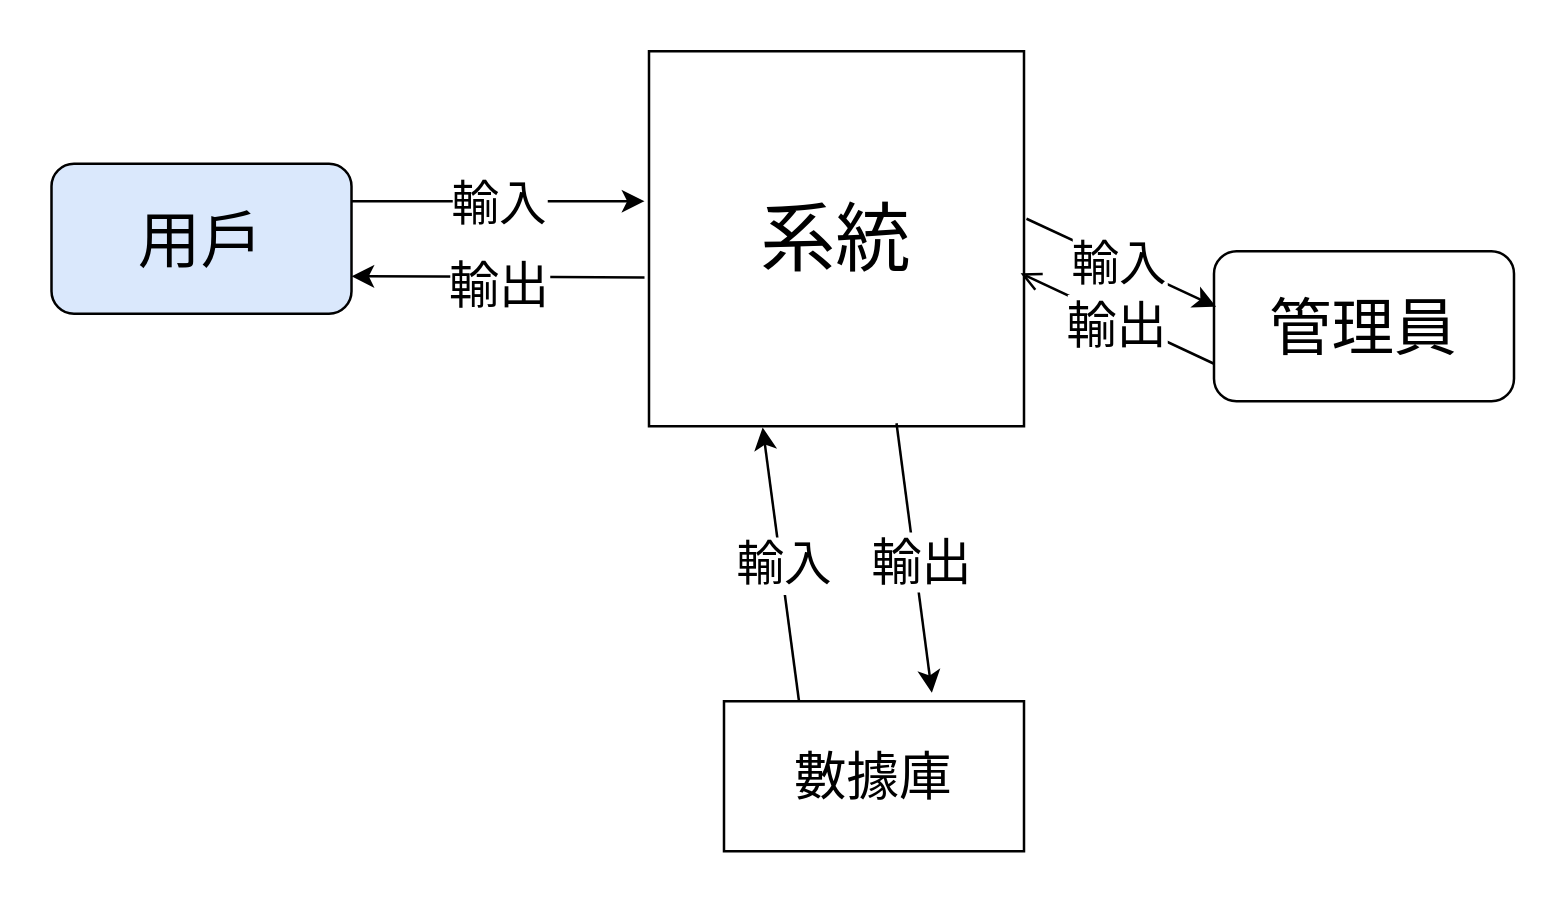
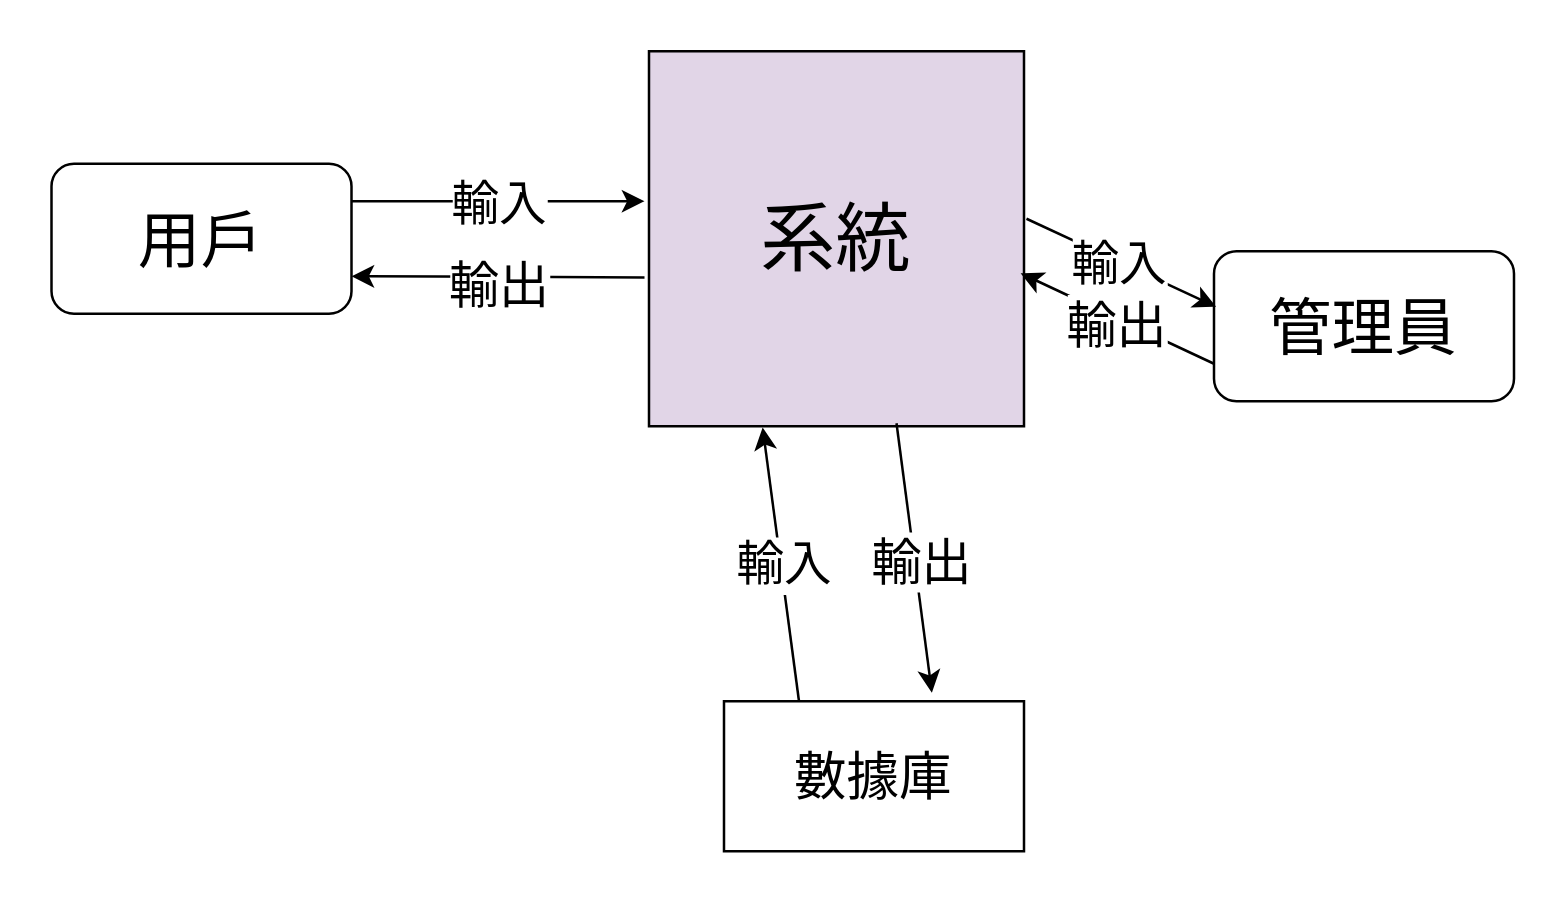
  <mxCell id="0" />
  <mxCell id="1" parent="0" />
- <mxCell id="2" value="&lt;font style=&quot;font-size: 25px;&quot;&gt;用戶&lt;/font&gt;" style="rounded=1;whiteSpace=wrap;html=1;fillColor=#dae8fc;" vertex="1" parent="1"><mxGeometry x="20" y="65" width="120" height="60" as="geometry" /></mxCell>
- <mxCell id="3" value="&lt;font style=&quot;font-size: 30px;&quot;&gt;系統&lt;/font&gt;" style="whiteSpace=wrap;html=1;aspect=fixed;" vertex="1" parent="1"><mxGeometry x="259" y="20" width="150" height="150" as="geometry" /></mxCell>
+ <mxCell id="2" value="&lt;font style=&quot;font-size: 25px;&quot;&gt;用戶&lt;/font&gt;" style="rounded=1;whiteSpace=wrap;html=1;" vertex="1" parent="1"><mxGeometry x="20" y="65" width="120" height="60" as="geometry" /></mxCell>
+ <mxCell id="3" value="&lt;font style=&quot;font-size: 30px;&quot;&gt;系統&lt;/font&gt;" style="whiteSpace=wrap;html=1;aspect=fixed;fillColor=#e1d5e7;" vertex="1" parent="1"><mxGeometry x="259" y="20" width="150" height="150" as="geometry" /></mxCell>
  <mxCell id="4" value="&lt;font style=&quot;font-size: 25px;&quot;&gt;管理員&lt;/font&gt;" style="rounded=1;whiteSpace=wrap;html=1;" vertex="1" parent="1"><mxGeometry x="485" y="100" width="120" height="60" as="geometry" /></mxCell>
  <mxCell id="5" value="&lt;font style=&quot;font-size: 21px;&quot;&gt;數據庫&lt;/font&gt;" style="rounded=0;whiteSpace=wrap;html=1;" vertex="1" parent="1"><mxGeometry x="289" y="280" width="120" height="60" as="geometry" /></mxCell>
  <mxCell id="6" value="" style="endArrow=classic;html=1;rounded=0;exitX=1;exitY=0.25;exitDx=0;exitDy=0;entryX=-0.012;entryY=0.4;entryDx=0;entryDy=0;entryPerimeter=0;" edge="1" parent="1" source="2" target="3"><mxGeometry width="50" height="50" relative="1" as="geometry"><mxPoint x="310" y="215" as="sourcePoint" /><mxPoint x="360" y="165" as="targetPoint" /></mxGeometry></mxCell>
  <mxCell id="7" value="&lt;font style=&quot;font-size: 19px;&quot;&gt;輸入&lt;/font&gt;" style="edgeLabel;html=1;align=center;verticalAlign=middle;resizable=0;points=[];" vertex="1" connectable="0" parent="6"><mxGeometry x="-0.01" y="-1" relative="1" as="geometry"><mxPoint as="offset" /></mxGeometry></mxCell>
  <mxCell id="8" value="" style="endArrow=classic;html=1;rounded=0;entryX=1;entryY=0.75;entryDx=0;entryDy=0;exitX=-0.012;exitY=0.603;exitDx=0;exitDy=0;exitPerimeter=0;" edge="1" parent="1" source="3" target="2"><mxGeometry width="50" height="50" relative="1" as="geometry"><mxPoint x="310" y="215" as="sourcePoint" /><mxPoint x="360" y="165" as="targetPoint" /></mxGeometry></mxCell>
  <mxCell id="9" value="&lt;font style=&quot;font-size: 20px;&quot;&gt;輸出&lt;/font&gt;" style="edgeLabel;html=1;align=center;verticalAlign=middle;resizable=0;points=[];" vertex="1" connectable="0" parent="8"><mxGeometry x="0.01" y="2" relative="1" as="geometry"><mxPoint as="offset" /></mxGeometry></mxCell>
  <mxCell id="10" value="" style="endArrow=classic;html=1;rounded=0;entryX=0.007;entryY=0.37;entryDx=0;entryDy=0;entryPerimeter=0;" edge="1" parent="1" target="4"><mxGeometry width="50" height="50" relative="1" as="geometry"><mxPoint x="410" y="87" as="sourcePoint" /><mxPoint x="267" y="90" as="targetPoint" /></mxGeometry></mxCell>
  <mxCell id="11" value="&lt;font style=&quot;font-size: 19px;&quot;&gt;輸入&lt;/font&gt;" style="edgeLabel;html=1;align=center;verticalAlign=middle;resizable=0;points=[];" vertex="1" connectable="0" parent="10"><mxGeometry x="-0.01" y="-1" relative="1" as="geometry"><mxPoint as="offset" /></mxGeometry></mxCell>
  <mxCell id="12" value="" style="endArrow=classic;html=1;rounded=0;exitX=0.25;exitY=0;exitDx=0;exitDy=0;entryX=0.303;entryY=1.003;entryDx=0;entryDy=0;entryPerimeter=0;" edge="1" parent="1" source="5" target="3"><mxGeometry width="50" height="50" relative="1" as="geometry"><mxPoint x="160" y="100" as="sourcePoint" /><mxPoint x="277" y="100" as="targetPoint" /></mxGeometry></mxCell>
  <mxCell id="13" value="&lt;font style=&quot;font-size: 19px;&quot;&gt;輸入&lt;/font&gt;" style="edgeLabel;html=1;align=center;verticalAlign=middle;resizable=0;points=[];" vertex="1" connectable="0" parent="12"><mxGeometry x="-0.01" y="-1" relative="1" as="geometry"><mxPoint as="offset" /></mxGeometry></mxCell>
  <mxCell id="14" value="" style="endArrow=classic;html=1;rounded=0;entryX=0.693;entryY=-0.057;entryDx=0;entryDy=0;exitX=0.66;exitY=0.992;exitDx=0;exitDy=0;exitPerimeter=0;entryPerimeter=0;" edge="1" parent="1" source="3" target="5"><mxGeometry width="50" height="50" relative="1" as="geometry"><mxPoint x="267" y="120" as="sourcePoint" /><mxPoint x="150" y="120" as="targetPoint" /></mxGeometry></mxCell>
  <mxCell id="15" value="&lt;font style=&quot;font-size: 20px;&quot;&gt;輸出&lt;/font&gt;" style="edgeLabel;html=1;align=center;verticalAlign=middle;resizable=0;points=[];" vertex="1" connectable="0" parent="14"><mxGeometry x="0.01" y="2" relative="1" as="geometry"><mxPoint as="offset" /></mxGeometry></mxCell>
- <mxCell id="16" value="" style="endArrow=open;html=1;rounded=0;entryX=0.991;entryY=0.592;entryDx=0;entryDy=0;exitX=0;exitY=0.75;exitDx=0;exitDy=0;entryPerimeter=0;" edge="1" parent="1" source="4" target="3"><mxGeometry width="50" height="50" relative="1" as="geometry"><mxPoint x="277" y="130" as="sourcePoint" /><mxPoint x="160" y="130" as="targetPoint" /></mxGeometry></mxCell>
+ <mxCell id="16" value="" style="endArrow=classic;html=1;rounded=0;entryX=0.991;entryY=0.592;entryDx=0;entryDy=0;exitX=0;exitY=0.75;exitDx=0;exitDy=0;entryPerimeter=0;" edge="1" parent="1" source="4" target="3"><mxGeometry width="50" height="50" relative="1" as="geometry"><mxPoint x="277" y="130" as="sourcePoint" /><mxPoint x="160" y="130" as="targetPoint" /></mxGeometry></mxCell>
  <mxCell id="17" value="&lt;font style=&quot;font-size: 20px;&quot;&gt;輸出&lt;/font&gt;" style="edgeLabel;html=1;align=center;verticalAlign=middle;resizable=0;points=[];" vertex="1" connectable="0" parent="16"><mxGeometry x="0.01" y="2" relative="1" as="geometry"><mxPoint as="offset" /></mxGeometry></mxCell>
